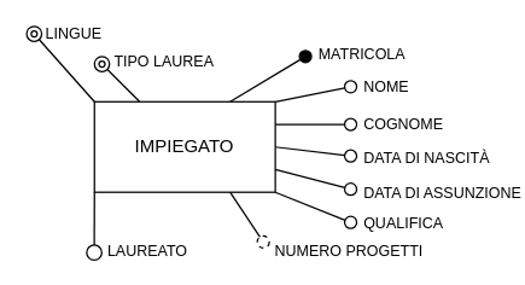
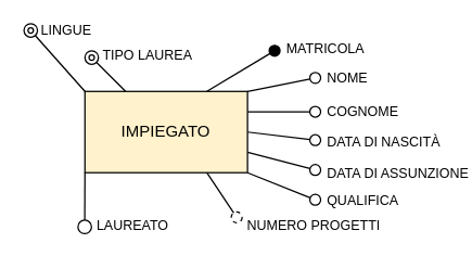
  <mxCell id="0" />
  <mxCell id="1" parent="0" />
  <mxCell id="2" value="MATRICOLA" style="rounded=0;orthogonalLoop=1;jettySize=auto;html=1;endArrow=oval;endFill=1;labelPosition=right;verticalLabelPosition=top;align=left;verticalAlign=bottom;fontSize=10;endSize=8;spacingLeft=32;spacingTop=0;spacingBottom=8;" parent="1" edge="1"><mxGeometry relative="1" as="geometry"><mxPoint x="202" y="37" as="targetPoint" /><mxPoint x="152" y="67" as="sourcePoint" /></mxGeometry></mxCell>
  <mxCell id="3" value="NOME" style="edgeStyle=none;rounded=0;orthogonalLoop=1;jettySize=auto;html=1;exitX=1;exitY=0;exitDx=0;exitDy=0;fontSize=10;endArrow=oval;endFill=0;endSize=8;spacingTop=0;spacingLeft=32;labelPosition=right;verticalLabelPosition=top;align=left;verticalAlign=bottom;spacingBottom=-4;" parent="1" source="11" edge="1"><mxGeometry relative="1" as="geometry"><mxPoint x="232" y="57" as="targetPoint" /></mxGeometry></mxCell>
  <mxCell id="4" value="COGNOME" style="edgeStyle=none;rounded=0;orthogonalLoop=1;jettySize=auto;html=1;exitX=1;exitY=0.25;exitDx=0;exitDy=0;fontSize=10;endArrow=oval;endFill=0;endSize=8;labelPosition=right;verticalLabelPosition=middle;align=left;verticalAlign=middle;spacingLeft=32;spacingTop=0;" parent="1" source="11" edge="1"><mxGeometry relative="1" as="geometry"><mxPoint x="232" y="82" as="targetPoint" /></mxGeometry></mxCell>
  <mxCell id="5" value="DATA DI NASCITÀ" style="edgeStyle=none;rounded=0;orthogonalLoop=1;jettySize=auto;html=1;exitX=1;exitY=0.5;exitDx=0;exitDy=0;fontSize=10;endArrow=oval;endFill=0;endSize=8;labelPosition=right;verticalLabelPosition=middle;align=left;verticalAlign=middle;spacingLeft=32;spacingTop=8;spacingBottom=0;" parent="1" source="11" edge="1"><mxGeometry relative="1" as="geometry"><mxPoint x="232" y="103" as="targetPoint" /></mxGeometry></mxCell>
  <mxCell id="6" value="DATA DI ASSUNZIONE" style="edgeStyle=none;rounded=0;orthogonalLoop=1;jettySize=auto;html=1;exitX=1;exitY=0.75;exitDx=0;exitDy=0;fontSize=10;endArrow=oval;endFill=0;endSize=8;labelPosition=right;verticalLabelPosition=middle;align=left;verticalAlign=middle;spacingLeft=32;spacingTop=16;" parent="1" source="11" edge="1"><mxGeometry relative="1" as="geometry"><mxPoint x="232" y="125" as="targetPoint" /></mxGeometry></mxCell>
  <mxCell id="7" value="QUALIFICA" style="edgeStyle=none;rounded=0;orthogonalLoop=1;jettySize=auto;html=1;exitX=1;exitY=1;exitDx=0;exitDy=0;fontSize=10;endArrow=oval;endFill=0;endSize=8;labelPosition=right;verticalLabelPosition=bottom;align=left;verticalAlign=top;spacingLeft=32;spacingBottom=0;spacingTop=-2;" parent="1" source="11" edge="1"><mxGeometry relative="1" as="geometry"><mxPoint x="232" y="147" as="targetPoint" /></mxGeometry></mxCell>
  <mxCell id="8" value="NUMERO PROGETTI" style="rounded=0;orthogonalLoop=1;jettySize=auto;html=1;exitX=0.75;exitY=1;exitDx=0;exitDy=0;endArrow=none;endFill=0;spacingBottom=-48;spacingLeft=18;fontSize=10;align=left;" parent="1" source="11" edge="1"><mxGeometry relative="1" as="geometry"><mxPoint x="172" y="157" as="targetPoint" /></mxGeometry></mxCell>
  <mxCell id="9" value="LINGUE" style="rounded=0;orthogonalLoop=1;jettySize=auto;html=1;exitX=0;exitY=0;exitDx=0;exitDy=0;endArrow=oval;endFill=0;endSize=10;startSize=8;spacingBottom=46;spacingRight=-12;fontSize=10;" parent="1" source="11" edge="1"><mxGeometry relative="1" as="geometry"><mxPoint x="22" y="22" as="targetPoint" /></mxGeometry></mxCell>
  <mxCell id="10" value="LAUREATO" style="edgeStyle=none;rounded=0;orthogonalLoop=1;jettySize=auto;html=1;exitX=0;exitY=1;exitDx=0;exitDy=0;fontSize=10;endArrow=oval;endFill=0;startSize=7;endSize=10;spacingLeft=70;spacingBottom=-39;" parent="1" source="11" edge="1"><mxGeometry relative="1" as="geometry"><mxPoint x="61.857" y="167" as="targetPoint" /></mxGeometry></mxCell>
- <mxCell id="11" value="IMPIEGATO" style="rounded=0;whiteSpace=wrap;html=1;" parent="1" vertex="1"><mxGeometry x="62" y="67" width="120" height="60" as="geometry" /></mxCell>
+ <mxCell id="11" value="IMPIEGATO" style="rounded=0;whiteSpace=wrap;html=1;fillColor=#fff2cc;" parent="1" vertex="1"><mxGeometry x="62" y="67" width="120" height="60" as="geometry" /></mxCell>
  <mxCell id="12" value="" style="ellipse;whiteSpace=wrap;html=1;aspect=fixed;shadow=0;sketch=0;fontSize=10;gradientColor=none;" parent="1" vertex="1"><mxGeometry x="62" y="37" width="10" height="10" as="geometry" /></mxCell>
  <mxCell id="13" value="TIPO LAUREA" style="edgeStyle=none;rounded=0;sketch=0;orthogonalLoop=1;jettySize=auto;html=1;exitX=0.25;exitY=0;exitDx=0;exitDy=0;shadow=0;fontSize=10;startFill=1;endArrow=none;endFill=0;endSize=8;spacingRight=0;spacingTop=0;spacingBottom=32;spacingLeft=54;entryX=1;entryY=1;entryDx=0;entryDy=0;" parent="1" source="11" target="12" edge="1"><mxGeometry relative="1" as="geometry"><mxPoint x="-58" y="207" as="sourcePoint" /><mxPoint x="-28" y="177" as="targetPoint" /></mxGeometry></mxCell>
  <mxCell id="14" value="" style="ellipse;whiteSpace=wrap;html=1;aspect=fixed;shadow=0;sketch=0;fontSize=10;fillColor=none;align=left;verticalAlign=middle;" parent="1" vertex="1"><mxGeometry x="65" y="40" width="4" height="4" as="geometry" /></mxCell>
  <mxCell id="15" value="" style="ellipse;whiteSpace=wrap;html=1;aspect=fixed;dashed=1;" parent="1" vertex="1"><mxGeometry x="170" y="156" width="8" height="8" as="geometry" /></mxCell>
  <mxCell id="16" value="" style="ellipse;whiteSpace=wrap;html=1;aspect=fixed;shadow=0;sketch=0;fontSize=10;fillColor=none;align=left;verticalAlign=middle;" parent="1" vertex="1"><mxGeometry x="20" y="20" width="4" height="4" as="geometry" /></mxCell>
